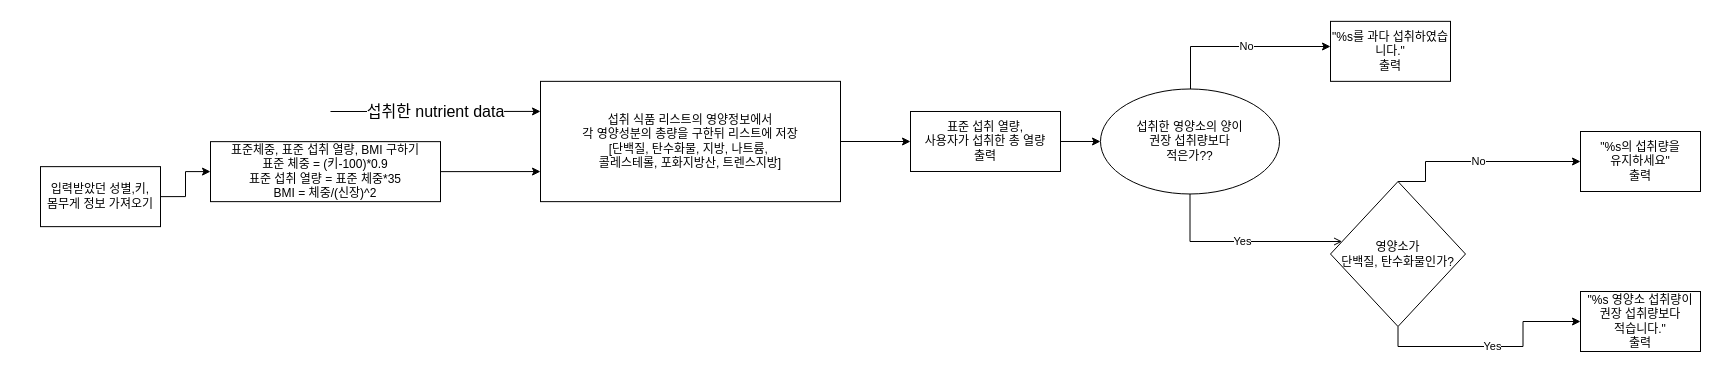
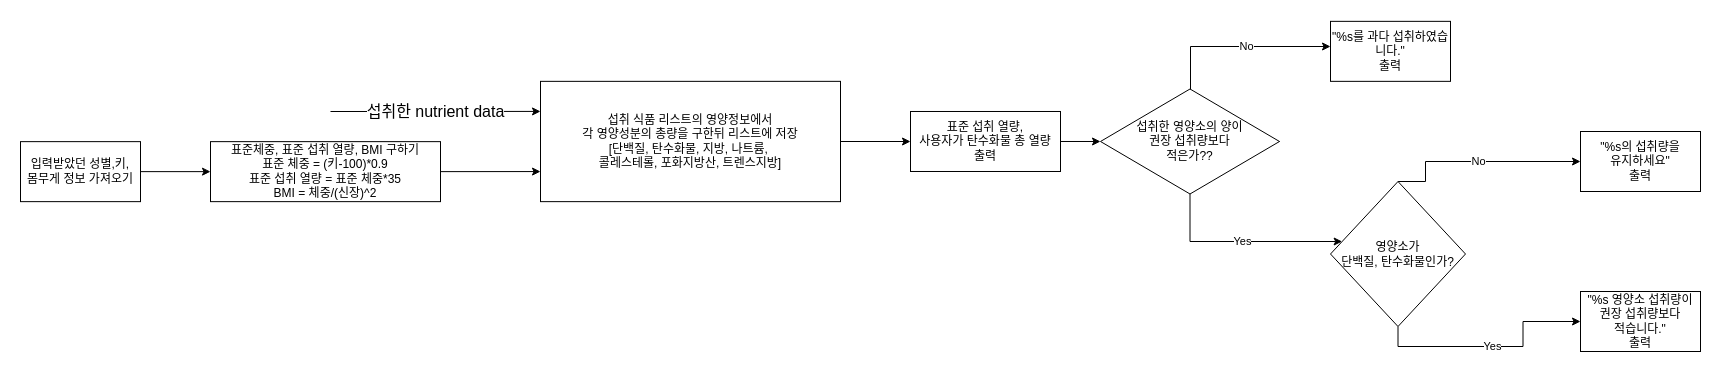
  <mxCell id="0" />
  <mxCell id="1" parent="0" />
  <mxCell id="2" style="edgeStyle=orthogonalEdgeStyle;rounded=0;orthogonalLoop=1;jettySize=auto;html=1;exitX=1;exitY=0.5;exitDx=0;exitDy=0;" parent="1" source="3" target="5" edge="1"><mxGeometry relative="1" as="geometry"><mxPoint x="220" y="140.706" as="targetPoint" /></mxGeometry></mxCell>
- <mxCell id="3" value="입력받았던 성별,키,&lt;br&gt;몸무게 정보 가져오기" style="rounded=0;whiteSpace=wrap;html=1;" parent="1" vertex="1"><mxGeometry x="40" y="166.14" width="120" height="60" as="geometry" /></mxCell>
+ <mxCell id="3" value="입력받았던 성별,키,&lt;br&gt;몸무게 정보 가져오기" style="rounded=0;whiteSpace=wrap;html=1;" parent="1" vertex="1"><mxGeometry x="20" y="141.14" width="120" height="60" as="geometry" /></mxCell>
  <mxCell id="4" style="edgeStyle=orthogonalEdgeStyle;rounded=0;orthogonalLoop=1;jettySize=auto;html=1;exitX=1;exitY=0.5;exitDx=0;exitDy=0;entryX=0;entryY=0.75;entryDx=0;entryDy=0;" parent="1" source="5" target="7" edge="1"><mxGeometry relative="1" as="geometry"><mxPoint x="540" y="141" as="targetPoint" /></mxGeometry></mxCell>
  <mxCell id="5" value="표준체중, 표준 섭취 열량, BMI 구하기&lt;br&gt;표준 체중 = (키-100)*0.9&lt;br&gt;표준 섭취 열량 = 표준 체중*35&lt;br&gt;BMI =&amp;nbsp;체중/(신장)^2" style="rounded=0;whiteSpace=wrap;html=1;" parent="1" vertex="1"><mxGeometry x="210" y="141.14" width="230" height="60" as="geometry" /></mxCell>
  <mxCell id="6" style="edgeStyle=orthogonalEdgeStyle;rounded=0;orthogonalLoop=1;jettySize=auto;html=1;exitX=1;exitY=0.5;exitDx=0;exitDy=0;strokeWidth=1;" parent="1" source="7" target="19" edge="1"><mxGeometry relative="1" as="geometry"><mxPoint x="910" y="141" as="targetPoint" /></mxGeometry></mxCell>
  <mxCell id="7" value="섭취 식품 리스트의 영양정보에서&lt;br&gt;각 영양성분의 총량을 구한뒤 리스트에 저장&lt;br&gt;[단백질, 탄수화물, 지방, 나트륨,&amp;nbsp;&lt;br&gt;콜레스테롤, 포화지방산, 트렌스지방]" style="rounded=0;whiteSpace=wrap;html=1;" parent="1" vertex="1"><mxGeometry x="540" y="80.85" width="300" height="120.29" as="geometry" /></mxCell>
  <mxCell id="8" value="&lt;font style=&quot;font-size: 16px&quot;&gt;섭취한 nutrient data&lt;/font&gt;" style="endArrow=classic;html=1;entryX=0;entryY=0.25;entryDx=0;entryDy=0;strokeWidth=1;" parent="1" target="7" edge="1"><mxGeometry width="50" height="50" relative="1" as="geometry"><mxPoint x="330" y="111" as="sourcePoint" /><mxPoint x="430" y="291" as="targetPoint" /></mxGeometry></mxCell>
  <mxCell id="9" value="No" style="edgeStyle=orthogonalEdgeStyle;rounded=0;orthogonalLoop=1;jettySize=auto;html=1;strokeWidth=1;entryX=0;entryY=0.5;entryDx=0;entryDy=0;exitX=1;exitY=0.5;exitDx=0;exitDy=0;" parent="1" source="11" edge="1"><mxGeometry x="0.474" relative="1" as="geometry"><mxPoint x="1330" y="46" as="targetPoint" /><mxPoint x="1279" y="151" as="sourcePoint" /><Array as="points"><mxPoint x="1190" y="141" /><mxPoint x="1190" y="46" /></Array><mxPoint x="1" as="offset" /></mxGeometry></mxCell>
- <mxCell id="10" value="Yes" style="edgeStyle=orthogonalEdgeStyle;rounded=0;orthogonalLoop=1;jettySize=auto;html=1;exitX=0.5;exitY=1;exitDx=0;exitDy=0;strokeWidth=1;endArrow=open;" parent="1" source="11" target="15" edge="1"><mxGeometry relative="1" as="geometry"><mxPoint x="1350" y="211" as="targetPoint" /><Array as="points"><mxPoint x="1190" y="241" /></Array></mxGeometry></mxCell>
- <mxCell id="11" value="섭취한 영양소의 양이&lt;br&gt;권장 섭취량보다 &lt;br&gt;적은가??" style="ellipse;whiteSpace=wrap;html=1;" parent="1" vertex="1"><mxGeometry x="1100" y="88.49" width="179" height="105" as="geometry" /></mxCell>
+ <mxCell id="10" value="Yes" style="edgeStyle=orthogonalEdgeStyle;rounded=0;orthogonalLoop=1;jettySize=auto;html=1;exitX=0.5;exitY=1;exitDx=0;exitDy=0;strokeWidth=1;" parent="1" source="11" target="15" edge="1"><mxGeometry relative="1" as="geometry"><mxPoint x="1350" y="211" as="targetPoint" /><Array as="points"><mxPoint x="1190" y="241" /></Array></mxGeometry></mxCell>
+ <mxCell id="11" value="섭취한 영양소의 양이&lt;br&gt;권장 섭취량보다 &lt;br&gt;적은가??" style="rhombus;whiteSpace=wrap;html=1;" parent="1" vertex="1"><mxGeometry x="1100" y="88.49" width="179" height="105" as="geometry" /></mxCell>
  <mxCell id="12" value="&quot;%s를 과다 섭취하였습니다.&quot;&lt;br&gt;출력" style="rounded=0;whiteSpace=wrap;html=1;" parent="1" vertex="1"><mxGeometry x="1330" y="20.85" width="120" height="60" as="geometry" /></mxCell>
  <mxCell id="13" value="No" style="edgeStyle=orthogonalEdgeStyle;rounded=0;orthogonalLoop=1;jettySize=auto;html=1;exitX=0.5;exitY=0;exitDx=0;exitDy=0;strokeWidth=1;entryX=0;entryY=0.5;entryDx=0;entryDy=0;" parent="1" source="15" target="16" edge="1"><mxGeometry relative="1" as="geometry"><mxPoint x="1580" y="181.294" as="targetPoint" /><Array as="points"><mxPoint x="1425" y="161" /></Array></mxGeometry></mxCell>
  <mxCell id="14" value="Yes" style="edgeStyle=orthogonalEdgeStyle;rounded=0;orthogonalLoop=1;jettySize=auto;html=1;exitX=0.5;exitY=1;exitDx=0;exitDy=0;strokeWidth=1;" parent="1" source="15" target="17" edge="1"><mxGeometry relative="1" as="geometry"><mxPoint x="1580" y="336" as="targetPoint" /></mxGeometry></mxCell>
  <mxCell id="15" value="영양소가&lt;br&gt;단백질, 탄수화물인가?" style="rhombus;whiteSpace=wrap;html=1;" parent="1" vertex="1"><mxGeometry x="1330" y="181" width="135" height="145" as="geometry" /></mxCell>
  <mxCell id="16" value="&quot;%s의 섭취량을&lt;br&gt;유지하세요&quot;&lt;br&gt;출력" style="rounded=0;whiteSpace=wrap;html=1;" parent="1" vertex="1"><mxGeometry x="1580" y="131.004" width="120" height="60" as="geometry" /></mxCell>
  <mxCell id="17" value="&quot;%s 영양소 섭취량이 권장 섭취량보다 &lt;br&gt;적습니다.&quot;&lt;br&gt;출력" style="rounded=0;whiteSpace=wrap;html=1;" parent="1" vertex="1"><mxGeometry x="1580" y="291" width="120" height="60" as="geometry" /></mxCell>
  <mxCell id="18" style="edgeStyle=orthogonalEdgeStyle;rounded=0;orthogonalLoop=1;jettySize=auto;html=1;exitX=1;exitY=0.5;exitDx=0;exitDy=0;entryX=0;entryY=0.5;entryDx=0;entryDy=0;strokeWidth=1;" parent="1" source="19" target="11" edge="1"><mxGeometry relative="1" as="geometry" /></mxCell>
- <mxCell id="19" value="표준 섭취 열량,&lt;br&gt;사용자가 섭취한 총 열량&lt;br&gt;출력" style="rounded=0;whiteSpace=wrap;html=1;" parent="1" vertex="1"><mxGeometry x="910" y="110.99" width="150" height="60" as="geometry" /></mxCell>
+ <mxCell id="19" value="표준 섭취 열량,&lt;br&gt;사용자가 탄수화물 총 열량&lt;br&gt;출력" style="rounded=0;whiteSpace=wrap;html=1;" parent="1" vertex="1"><mxGeometry x="910" y="110.99" width="150" height="60" as="geometry" /></mxCell>
